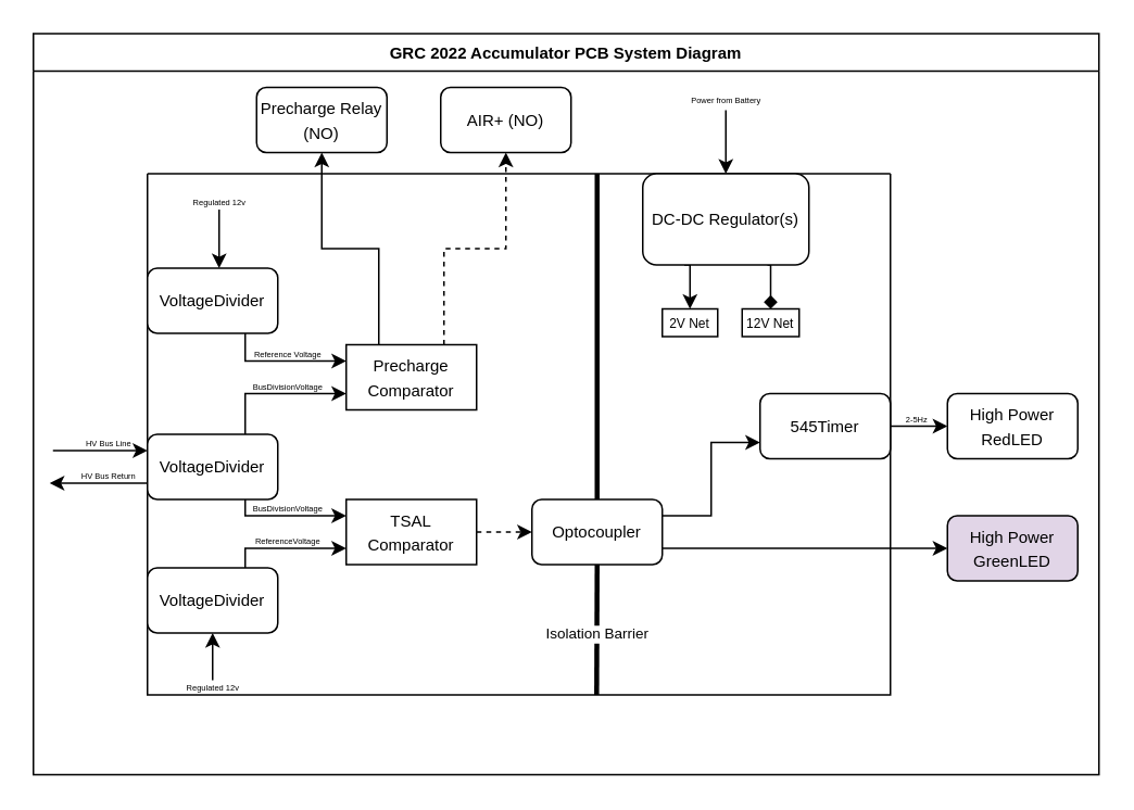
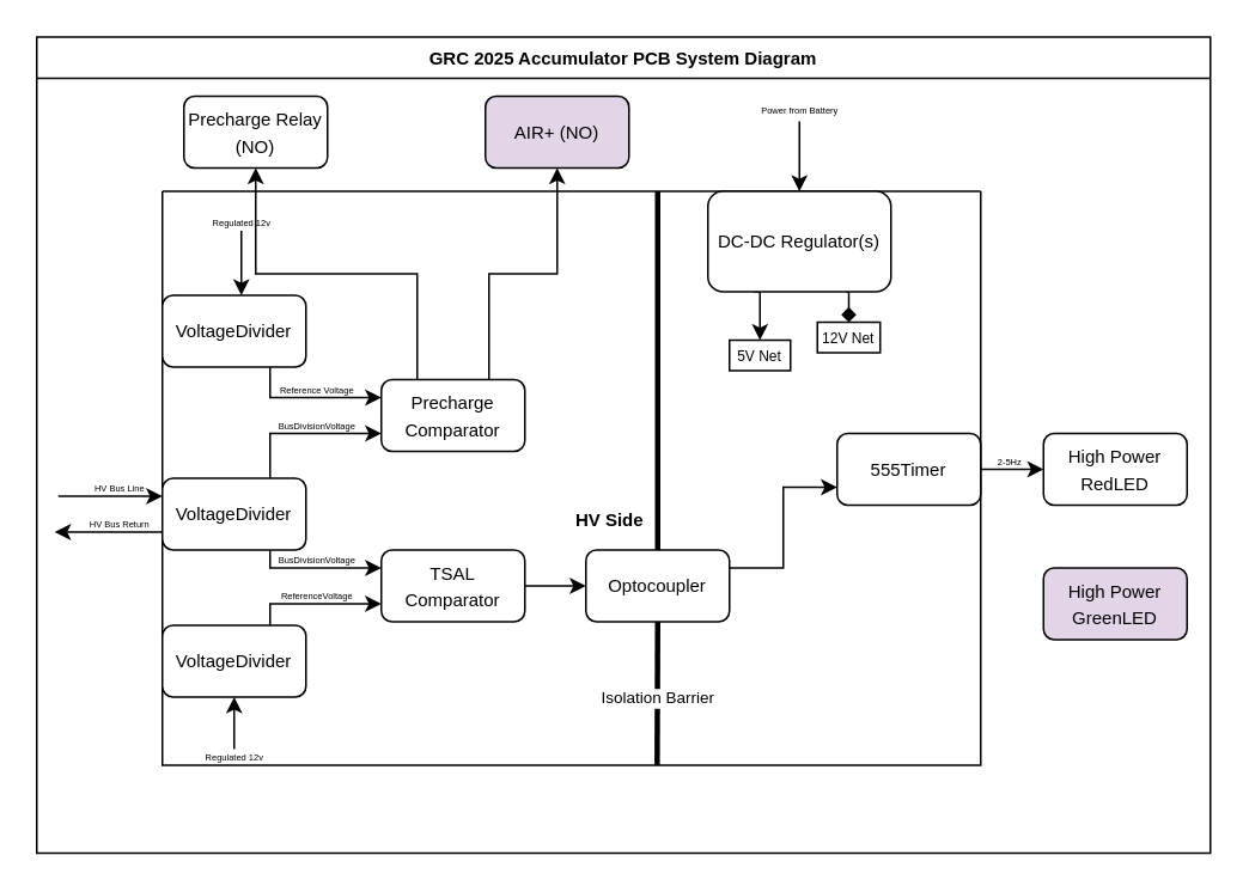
  <mxCell id="0" />
  <mxCell id="1" parent="0" />
  <mxCell id="2" value="" style="swimlane;startSize=0;fontSize=5;" vertex="1" parent="1"><mxGeometry x="90" y="106" width="456" height="320" as="geometry" /></mxCell>
- <mxCell id="3" value="&lt;font style=&quot;font-size: 10px&quot;&gt;545Timer&lt;br&gt;&lt;/font&gt;" style="rounded=1;whiteSpace=wrap;html=1;" vertex="1" parent="2"><mxGeometry x="376" y="135" width="80" height="40" as="geometry" /></mxCell>
+ <mxCell id="3" value="&lt;font style=&quot;font-size: 10px&quot;&gt;555Timer&lt;br&gt;&lt;/font&gt;" style="rounded=1;whiteSpace=wrap;html=1;" vertex="1" parent="2"><mxGeometry x="376" y="135" width="80" height="40" as="geometry" /></mxCell>
  <mxCell id="4" style="edgeStyle=orthogonalEdgeStyle;rounded=0;orthogonalLoop=1;jettySize=auto;html=1;exitX=0.75;exitY=1;exitDx=0;exitDy=0;entryX=0.5;entryY=0;entryDx=0;entryDy=0;fontSize=5;strokeWidth=1;endArrow=diamond;" edge="1" parent="2" source="6" target="11"><mxGeometry relative="1" as="geometry" /></mxCell>
  <mxCell id="5" style="edgeStyle=orthogonalEdgeStyle;rounded=0;orthogonalLoop=1;jettySize=auto;html=1;exitX=0.25;exitY=1;exitDx=0;exitDy=0;entryX=0.5;entryY=0;entryDx=0;entryDy=0;fontSize=5;strokeWidth=1;" edge="1" parent="2" source="6" target="10"><mxGeometry relative="1" as="geometry" /></mxCell>
  <mxCell id="6" value="&lt;font style=&quot;font-size: 10px&quot;&gt;DC-DC Regulator(s)&lt;br&gt;&lt;/font&gt;" style="rounded=1;whiteSpace=wrap;html=1;" vertex="1" parent="2"><mxGeometry x="304" width="102" height="56" as="geometry" /></mxCell>
  <mxCell id="7" value="Regulated 12v" style="text;html=1;align=center;verticalAlign=middle;resizable=0;points=[];autosize=1;strokeColor=none;fillColor=none;fontSize=5;" vertex="1" parent="2"><mxGeometry x="23" y="12" width="42" height="10" as="geometry" /></mxCell>
  <mxCell id="8" value="" style="endArrow=classic;html=1;rounded=0;fontSize=5;strokeWidth=1;entryX=0.5;entryY=1;entryDx=0;entryDy=0;" edge="1" parent="2" target="22"><mxGeometry width="50" height="50" relative="1" as="geometry"><mxPoint x="40" y="311" as="sourcePoint" /><mxPoint x="89" y="266" as="targetPoint" /></mxGeometry></mxCell>
  <mxCell id="9" value="Regulated 12v" style="text;html=1;align=center;verticalAlign=middle;resizable=0;points=[];autosize=1;strokeColor=none;fillColor=none;fontSize=5;" vertex="1" parent="2"><mxGeometry x="19" y="310" width="42" height="10" as="geometry" /></mxCell>
- <mxCell id="10" value="&lt;font style=&quot;font-size: 8px&quot;&gt;2V Net&lt;/font&gt;" style="rounded=0;whiteSpace=wrap;html=1;fontSize=5;" vertex="1" parent="2"><mxGeometry x="316" y="83" width="34" height="17" as="geometry" /></mxCell>
- <mxCell id="11" value="&lt;font style=&quot;font-size: 8px&quot;&gt;12V Net&lt;/font&gt;" style="rounded=0;whiteSpace=wrap;html=1;fontSize=5;" vertex="1" parent="2"><mxGeometry x="365" y="83" width="35" height="17" as="geometry" /></mxCell>
+ <mxCell id="10" value="&lt;font style=&quot;font-size: 8px&quot;&gt;5V Net&lt;/font&gt;" style="rounded=0;whiteSpace=wrap;html=1;fontSize=5;" vertex="1" parent="2"><mxGeometry x="316" y="83" width="34" height="17" as="geometry" /></mxCell>
+ <mxCell id="11" value="&lt;font style=&quot;font-size: 8px&quot;&gt;12V Net&lt;/font&gt;" style="rounded=0;whiteSpace=wrap;html=1;fontSize=5;" vertex="1" parent="2"><mxGeometry x="365" y="73" width="35" height="17" as="geometry" /></mxCell>
  <mxCell id="12" style="edgeStyle=orthogonalEdgeStyle;rounded=0;orthogonalLoop=1;jettySize=auto;html=1;exitX=0.75;exitY=1;exitDx=0;exitDy=0;entryX=0;entryY=0.25;entryDx=0;entryDy=0;fontSize=5;" edge="1" parent="1" source="14" target="20"><mxGeometry relative="1" as="geometry"><Array as="points"><mxPoint x="150" y="316" /></Array></mxGeometry></mxCell>
  <mxCell id="13" style="edgeStyle=orthogonalEdgeStyle;rounded=0;orthogonalLoop=1;jettySize=auto;html=1;exitX=0.75;exitY=0;exitDx=0;exitDy=0;entryX=0;entryY=0.75;entryDx=0;entryDy=0;fontSize=5;" edge="1" parent="1" source="14" target="35"><mxGeometry relative="1" as="geometry" /></mxCell>
  <mxCell id="14" value="&lt;font style=&quot;font-size: 10px&quot;&gt;VoltageDivider&lt;/font&gt;" style="rounded=1;whiteSpace=wrap;html=1;" vertex="1" parent="1"><mxGeometry x="90" y="266" width="80" height="40" as="geometry" /></mxCell>
  <mxCell id="15" value="&lt;font style=&quot;font-size: 5px&quot;&gt;HV Bus Return&lt;/font&gt;" style="text;html=1;align=center;verticalAlign=middle;resizable=0;points=[];autosize=1;strokeColor=none;fillColor=none;fontSize=10;" vertex="1" parent="1"><mxGeometry x="44" y="281" width="43" height="17" as="geometry" /></mxCell>
  <mxCell id="16" value="" style="endArrow=classic;html=1;rounded=0;fontSize=8;entryX=0;entryY=0.25;entryDx=0;entryDy=0;" edge="1" parent="1" target="14"><mxGeometry width="50" height="50" relative="1" as="geometry"><mxPoint x="32" y="276" as="sourcePoint" /><mxPoint x="70" y="227" as="targetPoint" /></mxGeometry></mxCell>
  <mxCell id="17" value="" style="endArrow=classic;html=1;rounded=0;fontSize=8;exitX=0;exitY=0.75;exitDx=0;exitDy=0;" edge="1" parent="1" source="14"><mxGeometry width="50" height="50" relative="1" as="geometry"><mxPoint x="88" y="296.4" as="sourcePoint" /><mxPoint x="30" y="296" as="targetPoint" /></mxGeometry></mxCell>
  <mxCell id="18" value="HV Bus Line" style="text;html=1;align=center;verticalAlign=middle;resizable=0;points=[];autosize=1;strokeColor=none;fillColor=none;fontSize=5;" vertex="1" parent="1"><mxGeometry x="46.5" y="266" width="38" height="10" as="geometry" /></mxCell>
- <mxCell id="19" style="edgeStyle=orthogonalEdgeStyle;rounded=0;orthogonalLoop=1;jettySize=auto;html=1;exitX=1;exitY=0.5;exitDx=0;exitDy=0;entryX=0;entryY=0.5;entryDx=0;entryDy=0;fontSize=5;dashed=1;" edge="1" parent="1" source="20" target="26"><mxGeometry relative="1" as="geometry" /></mxCell>
- <mxCell id="20" value="&lt;font style=&quot;font-size: 10px&quot;&gt;TSAL Comparator&lt;br&gt;&lt;/font&gt;" style="whiteSpace=wrap;html=1;rounded=0;" vertex="1" parent="1"><mxGeometry x="212" y="306" width="80" height="40" as="geometry" /></mxCell>
+ <mxCell id="19" style="edgeStyle=orthogonalEdgeStyle;rounded=0;orthogonalLoop=1;jettySize=auto;html=1;exitX=1;exitY=0.5;exitDx=0;exitDy=0;entryX=0;entryY=0.5;entryDx=0;entryDy=0;fontSize=5;" edge="1" parent="1" source="20" target="26"><mxGeometry relative="1" as="geometry" /></mxCell>
+ <mxCell id="20" value="&lt;font style=&quot;font-size: 10px&quot;&gt;TSAL Comparator&lt;br&gt;&lt;/font&gt;" style="rounded=1;whiteSpace=wrap;html=1;" vertex="1" parent="1"><mxGeometry x="212" y="306" width="80" height="40" as="geometry" /></mxCell>
  <mxCell id="21" style="edgeStyle=orthogonalEdgeStyle;rounded=0;orthogonalLoop=1;jettySize=auto;html=1;exitX=0.75;exitY=0;exitDx=0;exitDy=0;entryX=0;entryY=0.75;entryDx=0;entryDy=0;fontSize=5;" edge="1" parent="1" source="22" target="20"><mxGeometry relative="1" as="geometry"><Array as="points"><mxPoint x="150" y="336" /></Array></mxGeometry></mxCell>
  <mxCell id="22" value="&lt;font style=&quot;font-size: 10px&quot;&gt;VoltageDivider&lt;/font&gt;" style="rounded=1;whiteSpace=wrap;html=1;" vertex="1" parent="1"><mxGeometry x="90" y="348" width="80" height="40" as="geometry" /></mxCell>
  <mxCell id="23" style="edgeStyle=orthogonalEdgeStyle;rounded=0;orthogonalLoop=1;jettySize=auto;html=1;exitX=1;exitY=0.5;exitDx=0;exitDy=0;entryX=0;entryY=0.5;entryDx=0;entryDy=0;fontSize=5;" edge="1" parent="1" source="3" target="29"><mxGeometry relative="1" as="geometry" /></mxCell>
  <mxCell id="24" style="edgeStyle=orthogonalEdgeStyle;rounded=0;orthogonalLoop=1;jettySize=auto;html=1;exitX=1;exitY=0.25;exitDx=0;exitDy=0;entryX=0;entryY=0.75;entryDx=0;entryDy=0;fontSize=5;strokeWidth=1;" edge="1" parent="1" source="26" target="3"><mxGeometry relative="1" as="geometry" /></mxCell>
- <mxCell id="25" style="edgeStyle=orthogonalEdgeStyle;rounded=0;orthogonalLoop=1;jettySize=auto;html=1;exitX=1;exitY=0.75;exitDx=0;exitDy=0;entryX=0;entryY=0.5;entryDx=0;entryDy=0;fontSize=5;strokeWidth=1;" edge="1" parent="1" source="26" target="28"><mxGeometry relative="1" as="geometry" /></mxCell>
  <mxCell id="26" value="&lt;font style=&quot;font-size: 10px&quot;&gt;Optocoupler&lt;br&gt;&lt;/font&gt;" style="rounded=1;whiteSpace=wrap;html=1;" vertex="1" parent="1"><mxGeometry x="326" y="306" width="80" height="40" as="geometry" /></mxCell>
  <mxCell id="27" value="" style="endArrow=none;html=1;rounded=0;fontSize=5;exitX=0.5;exitY=0;exitDx=0;exitDy=0;strokeWidth=3;" edge="1" parent="1" source="26"><mxGeometry width="50" height="50" relative="1" as="geometry"><mxPoint x="364" y="298" as="sourcePoint" /><mxPoint x="366" y="106" as="targetPoint" /></mxGeometry></mxCell>
  <mxCell id="28" value="&lt;font style=&quot;font-size: 10px&quot;&gt;High Power GreenLED&lt;br&gt;&lt;/font&gt;" style="rounded=1;whiteSpace=wrap;html=1;fillColor=#e1d5e7;" vertex="1" parent="1"><mxGeometry x="581" y="316" width="80" height="40" as="geometry" /></mxCell>
  <mxCell id="29" value="&lt;font style=&quot;font-size: 10px&quot;&gt;High Power RedLED&lt;br&gt;&lt;/font&gt;" style="rounded=1;whiteSpace=wrap;html=1;" vertex="1" parent="1"><mxGeometry x="581" y="241" width="80" height="40" as="geometry" /></mxCell>
  <mxCell id="30" value="2-5Hz" style="text;html=1;align=center;verticalAlign=middle;resizable=0;points=[];autosize=1;strokeColor=none;fillColor=none;fontSize=5;" vertex="1" parent="1"><mxGeometry x="550" y="251" width="23" height="10" as="geometry" /></mxCell>
  <mxCell id="31" style="edgeStyle=orthogonalEdgeStyle;rounded=0;orthogonalLoop=1;jettySize=auto;html=1;exitX=0.75;exitY=1;exitDx=0;exitDy=0;entryX=0;entryY=0.25;entryDx=0;entryDy=0;fontSize=5;" edge="1" parent="1" source="32" target="35"><mxGeometry relative="1" as="geometry"><Array as="points"><mxPoint x="150" y="221" /></Array></mxGeometry></mxCell>
  <mxCell id="32" value="&lt;font style=&quot;font-size: 10px&quot;&gt;VoltageDivider&lt;/font&gt;" style="rounded=1;whiteSpace=wrap;html=1;" vertex="1" parent="1"><mxGeometry x="90" y="164" width="80" height="40" as="geometry" /></mxCell>
- <mxCell id="33" style="edgeStyle=orthogonalEdgeStyle;rounded=0;orthogonalLoop=1;jettySize=auto;html=1;exitX=0.75;exitY=0;exitDx=0;exitDy=0;entryX=0.5;entryY=1;entryDx=0;entryDy=0;fontSize=5;strokeWidth=1;dashed=1;" edge="1" parent="1" source="35" target="41"><mxGeometry relative="1" as="geometry" /></mxCell>
+ <mxCell id="33" style="edgeStyle=orthogonalEdgeStyle;rounded=0;orthogonalLoop=1;jettySize=auto;html=1;exitX=0.75;exitY=0;exitDx=0;exitDy=0;entryX=0.5;entryY=1;entryDx=0;entryDy=0;fontSize=5;strokeWidth=1;" edge="1" parent="1" source="35" target="41"><mxGeometry relative="1" as="geometry" /></mxCell>
  <mxCell id="34" style="edgeStyle=orthogonalEdgeStyle;rounded=0;orthogonalLoop=1;jettySize=auto;html=1;exitX=0.25;exitY=0;exitDx=0;exitDy=0;entryX=0.5;entryY=1;entryDx=0;entryDy=0;fontSize=5;strokeWidth=1;" edge="1" parent="1" source="35" target="36"><mxGeometry relative="1" as="geometry" /></mxCell>
- <mxCell id="35" value="&lt;font style=&quot;font-size: 10px&quot;&gt;Precharge Comparator&lt;br&gt;&lt;/font&gt;" style="whiteSpace=wrap;html=1;rounded=0;" vertex="1" parent="1"><mxGeometry x="212" y="211" width="80" height="40" as="geometry" /></mxCell>
- <mxCell id="36" value="&lt;font style=&quot;font-size: 10px&quot;&gt;Precharge Relay (NO)&lt;br&gt;&lt;/font&gt;" style="rounded=1;whiteSpace=wrap;html=1;" vertex="1" parent="1"><mxGeometry x="157" y="53" width="80" height="40" as="geometry" /></mxCell>
+ <mxCell id="35" value="&lt;font style=&quot;font-size: 10px&quot;&gt;Precharge Comparator&lt;br&gt;&lt;/font&gt;" style="rounded=1;whiteSpace=wrap;html=1;" vertex="1" parent="1"><mxGeometry x="212" y="211" width="80" height="40" as="geometry" /></mxCell>
+ <mxCell id="36" value="&lt;font style=&quot;font-size: 10px&quot;&gt;Precharge Relay (NO)&lt;br&gt;&lt;/font&gt;" style="rounded=1;whiteSpace=wrap;html=1;" vertex="1" parent="1"><mxGeometry x="102" y="53" width="80" height="40" as="geometry" /></mxCell>
  <mxCell id="37" value="Reference Voltage" style="text;html=1;align=center;verticalAlign=middle;resizable=0;points=[];autosize=1;strokeColor=none;fillColor=none;fontSize=5;" vertex="1" parent="1"><mxGeometry x="145.5" y="211" width="60" height="10" as="geometry" /></mxCell>
  <mxCell id="38" value="BusDivisionVoltage" style="text;html=1;align=center;verticalAlign=middle;resizable=0;points=[];autosize=1;strokeColor=none;fillColor=none;fontSize=5;" vertex="1" parent="1"><mxGeometry x="145.5" y="231" width="60" height="10" as="geometry" /></mxCell>
  <mxCell id="39" value="BusDivisionVoltage" style="text;html=1;align=center;verticalAlign=middle;resizable=0;points=[];autosize=1;strokeColor=none;fillColor=none;fontSize=5;" vertex="1" parent="1"><mxGeometry x="145.5" y="306" width="60" height="10" as="geometry" /></mxCell>
  <mxCell id="40" value="ReferenceVoltage" style="text;html=1;align=center;verticalAlign=middle;resizable=0;points=[];autosize=1;strokeColor=none;fillColor=none;fontSize=5;" vertex="1" parent="1"><mxGeometry x="145.5" y="326" width="60" height="10" as="geometry" /></mxCell>
- <mxCell id="41" value="&lt;font style=&quot;font-size: 10px&quot;&gt;AIR+ (NO)&lt;br&gt;&lt;/font&gt;" style="rounded=1;whiteSpace=wrap;html=1;" vertex="1" parent="1"><mxGeometry x="270" y="53" width="80" height="40" as="geometry" /></mxCell>
+ <mxCell id="41" value="&lt;font style=&quot;font-size: 10px&quot;&gt;AIR+ (NO)&lt;br&gt;&lt;/font&gt;" style="rounded=1;whiteSpace=wrap;html=1;fillColor=#e1d5e7;" vertex="1" parent="1"><mxGeometry x="270" y="53" width="80" height="40" as="geometry" /></mxCell>
  <mxCell id="42" style="edgeStyle=orthogonalEdgeStyle;rounded=0;orthogonalLoop=1;jettySize=auto;html=1;fontSize=5;strokeWidth=1;" edge="1" parent="1" source="7"><mxGeometry relative="1" as="geometry"><mxPoint x="134" y="164" as="targetPoint" /></mxGeometry></mxCell>
  <mxCell id="43" value="" style="endArrow=classic;html=1;rounded=0;fontSize=5;strokeWidth=1;entryX=0.5;entryY=0;entryDx=0;entryDy=0;" edge="1" parent="1" target="6"><mxGeometry width="50" height="50" relative="1" as="geometry"><mxPoint x="445" y="67" as="sourcePoint" /><mxPoint x="464" y="19" as="targetPoint" /></mxGeometry></mxCell>
  <mxCell id="44" value="Power from Battery" style="text;html=1;align=center;verticalAlign=middle;resizable=0;points=[];autosize=1;strokeColor=none;fillColor=none;fontSize=5;" vertex="1" parent="1"><mxGeometry x="418" y="55" width="53" height="10" as="geometry" /></mxCell>
- <mxCell id="45" value="GRC 2022 Accumulator PCB System Diagram" style="swimlane;fontSize=10;" vertex="1" parent="1"><mxGeometry x="20" y="20" width="654" height="455" as="geometry" /></mxCell>
+ <mxCell id="45" value="GRC 2025 Accumulator PCB System Diagram" style="swimlane;fontSize=10;" vertex="1" parent="1"><mxGeometry x="20" y="20" width="654" height="455" as="geometry" /></mxCell>
  <mxCell id="46" value="" style="endArrow=none;html=1;rounded=0;fontSize=5;exitX=0.5;exitY=0;exitDx=0;exitDy=0;strokeWidth=3;" edge="1" parent="45"><mxGeometry width="50" height="50" relative="1" as="geometry"><mxPoint x="345.71" y="406" as="sourcePoint" /><mxPoint x="346" y="326" as="targetPoint" /></mxGeometry></mxCell>
  <mxCell id="47" value="&lt;font style=&quot;font-size: 9px&quot;&gt;Isolation Barrier&lt;/font&gt;" style="edgeLabel;html=1;align=center;verticalAlign=middle;resizable=0;points=[];fontSize=8;" vertex="1" connectable="0" parent="46"><mxGeometry x="-0.194" y="-1" relative="1" as="geometry"><mxPoint x="-1" y="-6" as="offset" /></mxGeometry></mxCell>
+ <mxCell id="48" value="&lt;font style=&quot;font-size: 10px&quot;&gt;&lt;b&gt;HV Side&lt;/b&gt;&lt;/font&gt;" style="text;html=1;align=center;verticalAlign=middle;resizable=0;points=[];autosize=1;strokeColor=none;fillColor=none;fontSize=8;" vertex="1" parent="45"><mxGeometry x="295" y="261" width="48" height="15" as="geometry" /></mxCell>
